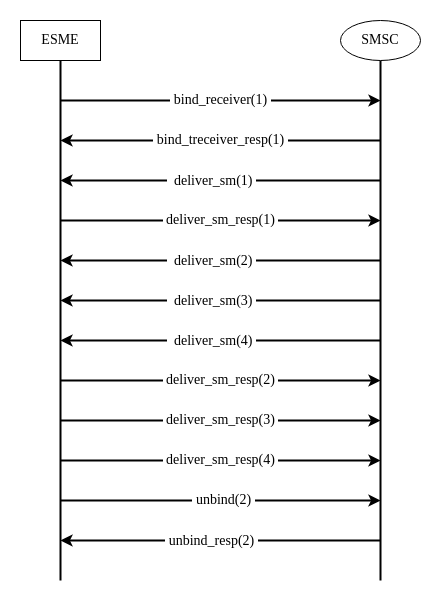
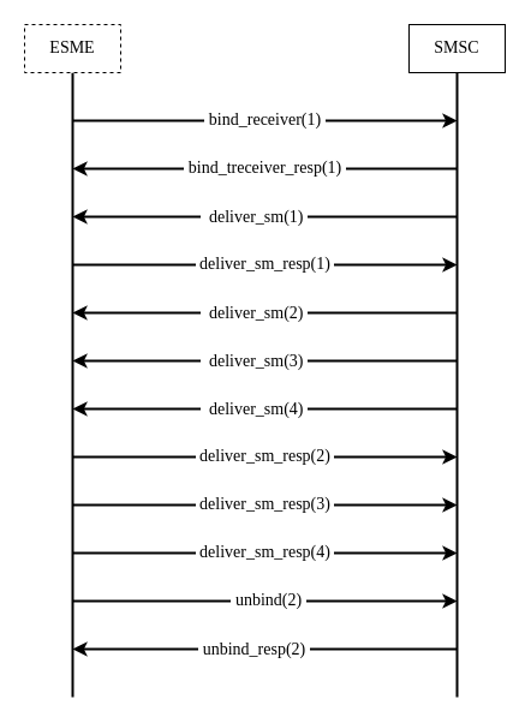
  <mxCell id="0" />
  <mxCell id="1" parent="0" />
  <mxCell id="2" value="" style="endArrow=none;html=1;rounded=0;strokeWidth=2;fontFamily=Times New Roman;fontSize=14;" edge="1" parent="1" target="4"><mxGeometry width="50" height="50" relative="1" as="geometry"><mxPoint x="380" y="580" as="sourcePoint" /><mxPoint x="380" y="60" as="targetPoint" /></mxGeometry></mxCell>
  <mxCell id="3" value="" style="endArrow=none;html=1;rounded=0;strokeWidth=2;fontFamily=Times New Roman;fontSize=14;entryX=0.5;entryY=1;entryDx=0;entryDy=0;" edge="1" parent="1" target="5"><mxGeometry width="50" height="50" relative="1" as="geometry"><mxPoint x="60" y="580" as="sourcePoint" /><mxPoint x="60" y="60" as="targetPoint" /><Array as="points"><mxPoint x="60" y="240" /></Array></mxGeometry></mxCell>
- <mxCell id="4" value="SMSC" style="ellipse;whiteSpace=wrap;html=1;fontFamily=Times New Roman;fontSize=14;" vertex="1" parent="1"><mxGeometry x="340" y="20" width="80" height="40" as="geometry" /></mxCell>
- <mxCell id="5" value="ESME" style="rounded=0;whiteSpace=wrap;html=1;fontFamily=Times New Roman;fontSize=14;" vertex="1" parent="1"><mxGeometry x="20" y="20" width="80" height="40" as="geometry" /></mxCell>
+ <mxCell id="4" value="SMSC" style="rounded=0;whiteSpace=wrap;html=1;fontFamily=Times New Roman;fontSize=14;" vertex="1" parent="1"><mxGeometry x="340" y="20" width="80" height="40" as="geometry" /></mxCell>
+ <mxCell id="5" value="ESME" style="rounded=0;whiteSpace=wrap;html=1;fontFamily=Times New Roman;fontSize=14;dashed=1;" vertex="1" parent="1"><mxGeometry x="20" y="20" width="80" height="40" as="geometry" /></mxCell>
  <mxCell id="6" value="&amp;nbsp;bind_treceiver_resp(1)&amp;nbsp; " style="endArrow=classic;html=1;rounded=0;strokeWidth=2;fontFamily=Times New Roman;fontSize=14;" edge="1" parent="1"><mxGeometry width="50" height="50" relative="1" as="geometry"><mxPoint x="380" y="140" as="sourcePoint" /><mxPoint x="60" y="140" as="targetPoint" /></mxGeometry></mxCell>
  <mxCell id="7" value="" style="endArrow=classic;html=1;rounded=0;strokeWidth=2;fontFamily=Times New Roman;fontSize=14;" edge="1" parent="1"><mxGeometry width="50" height="50" relative="1" as="geometry"><mxPoint x="380" y="180" as="sourcePoint" /><mxPoint x="60" y="180" as="targetPoint" /></mxGeometry></mxCell>
  <mxCell id="8" value="&lt;div&gt;&amp;nbsp; deliver_sm(1)&amp;nbsp; &lt;/div&gt;" style="edgeLabel;html=1;align=center;verticalAlign=middle;resizable=0;points=[];fontSize=14;fontFamily=Times New Roman;" vertex="1" connectable="0" parent="7"><mxGeometry x="0.062" relative="1" as="geometry"><mxPoint as="offset" /></mxGeometry></mxCell>
  <mxCell id="9" value="" style="endArrow=classic;html=1;rounded=0;strokeWidth=2;fontFamily=Times New Roman;fontSize=14;" edge="1" parent="1"><mxGeometry width="50" height="50" relative="1" as="geometry"><mxPoint x="380" y="540" as="sourcePoint" /><mxPoint x="60" y="540" as="targetPoint" /></mxGeometry></mxCell>
  <mxCell id="10" value="&amp;nbsp;unbind_resp(2)&amp;nbsp; " style="edgeLabel;html=1;align=center;verticalAlign=middle;resizable=0;points=[];fontSize=14;fontFamily=Times New Roman;" vertex="1" connectable="0" parent="9"><mxGeometry x="0.062" relative="1" as="geometry"><mxPoint as="offset" /></mxGeometry></mxCell>
  <mxCell id="11" value="&amp;nbsp;unbind(2)&amp;nbsp; " style="endArrow=classic;html=1;rounded=0;strokeWidth=2;fontFamily=Times New Roman;fontSize=14;" edge="1" parent="1"><mxGeometry x="0.019" width="50" height="50" relative="1" as="geometry"><mxPoint x="60" y="500" as="sourcePoint" /><mxPoint x="380" y="500" as="targetPoint" /><mxPoint as="offset" /></mxGeometry></mxCell>
  <mxCell id="12" value="&lt;div&gt;&amp;nbsp;bind_receiver(1)&amp;nbsp; &lt;br&gt;&lt;/div&gt;" style="endArrow=classic;html=1;rounded=0;strokeWidth=2;fontFamily=Times New Roman;fontSize=14;" edge="1" parent="1"><mxGeometry width="50" height="50" relative="1" as="geometry"><mxPoint x="60" y="100" as="sourcePoint" /><mxPoint x="380" y="100" as="targetPoint" /><mxPoint as="offset" /></mxGeometry></mxCell>
  <mxCell id="13" value="&amp;nbsp;deliver_sm_resp(1)&amp;nbsp; " style="endArrow=classic;html=1;rounded=0;strokeWidth=2;fontFamily=Times New Roman;fontSize=14;" edge="1" parent="1"><mxGeometry width="50" height="50" relative="1" as="geometry"><mxPoint x="60" y="220" as="sourcePoint" /><mxPoint x="380" y="220" as="targetPoint" /><mxPoint as="offset" /></mxGeometry></mxCell>
  <mxCell id="14" value="" style="endArrow=classic;html=1;rounded=0;strokeWidth=2;fontFamily=Times New Roman;fontSize=14;" edge="1" parent="1"><mxGeometry width="50" height="50" relative="1" as="geometry"><mxPoint x="380" y="340" as="sourcePoint" /><mxPoint x="60" y="340" as="targetPoint" /></mxGeometry></mxCell>
  <mxCell id="15" value="&lt;div&gt;&amp;nbsp; deliver_sm(4)&amp;nbsp; &lt;/div&gt;" style="edgeLabel;html=1;align=center;verticalAlign=middle;resizable=0;points=[];fontSize=14;fontFamily=Times New Roman;" vertex="1" connectable="0" parent="14"><mxGeometry x="0.062" relative="1" as="geometry"><mxPoint as="offset" /></mxGeometry></mxCell>
  <mxCell id="16" value="" style="endArrow=classic;html=1;rounded=0;strokeWidth=2;fontFamily=Times New Roman;fontSize=14;" edge="1" parent="1"><mxGeometry width="50" height="50" relative="1" as="geometry"><mxPoint x="380" y="300" as="sourcePoint" /><mxPoint x="60" y="300" as="targetPoint" /></mxGeometry></mxCell>
  <mxCell id="17" value="&lt;div&gt;&amp;nbsp; deliver_sm(3)&amp;nbsp; &lt;/div&gt;" style="edgeLabel;html=1;align=center;verticalAlign=middle;resizable=0;points=[];fontSize=14;fontFamily=Times New Roman;" vertex="1" connectable="0" parent="16"><mxGeometry x="0.062" relative="1" as="geometry"><mxPoint as="offset" /></mxGeometry></mxCell>
  <mxCell id="18" value="" style="endArrow=classic;html=1;rounded=0;strokeWidth=2;fontFamily=Times New Roman;fontSize=14;" edge="1" parent="1"><mxGeometry width="50" height="50" relative="1" as="geometry"><mxPoint x="380" y="260" as="sourcePoint" /><mxPoint x="60" y="260" as="targetPoint" /></mxGeometry></mxCell>
  <mxCell id="19" value="&lt;div&gt;&amp;nbsp; deliver_sm(2)&amp;nbsp; &lt;/div&gt;" style="edgeLabel;html=1;align=center;verticalAlign=middle;resizable=0;points=[];fontSize=14;fontFamily=Times New Roman;" vertex="1" connectable="0" parent="18"><mxGeometry x="0.062" relative="1" as="geometry"><mxPoint as="offset" /></mxGeometry></mxCell>
  <mxCell id="20" value="&amp;nbsp;deliver_sm_resp(4)&amp;nbsp; " style="endArrow=classic;html=1;rounded=0;strokeWidth=2;fontFamily=Times New Roman;fontSize=14;" edge="1" parent="1"><mxGeometry width="50" height="50" relative="1" as="geometry"><mxPoint x="60" y="460" as="sourcePoint" /><mxPoint x="380" y="460" as="targetPoint" /><mxPoint as="offset" /></mxGeometry></mxCell>
  <mxCell id="21" value="&amp;nbsp;deliver_sm_resp(3)&amp;nbsp; " style="endArrow=classic;html=1;rounded=0;strokeWidth=2;fontFamily=Times New Roman;fontSize=14;" edge="1" parent="1"><mxGeometry width="50" height="50" relative="1" as="geometry"><mxPoint x="60" y="420" as="sourcePoint" /><mxPoint x="380" y="420" as="targetPoint" /><mxPoint as="offset" /></mxGeometry></mxCell>
  <mxCell id="22" value="&amp;nbsp;deliver_sm_resp(2)&amp;nbsp; " style="endArrow=classic;html=1;rounded=0;strokeWidth=2;fontFamily=Times New Roman;fontSize=14;" edge="1" parent="1"><mxGeometry width="50" height="50" relative="1" as="geometry"><mxPoint x="60" y="380" as="sourcePoint" /><mxPoint x="380" y="380" as="targetPoint" /><mxPoint as="offset" /></mxGeometry></mxCell>
